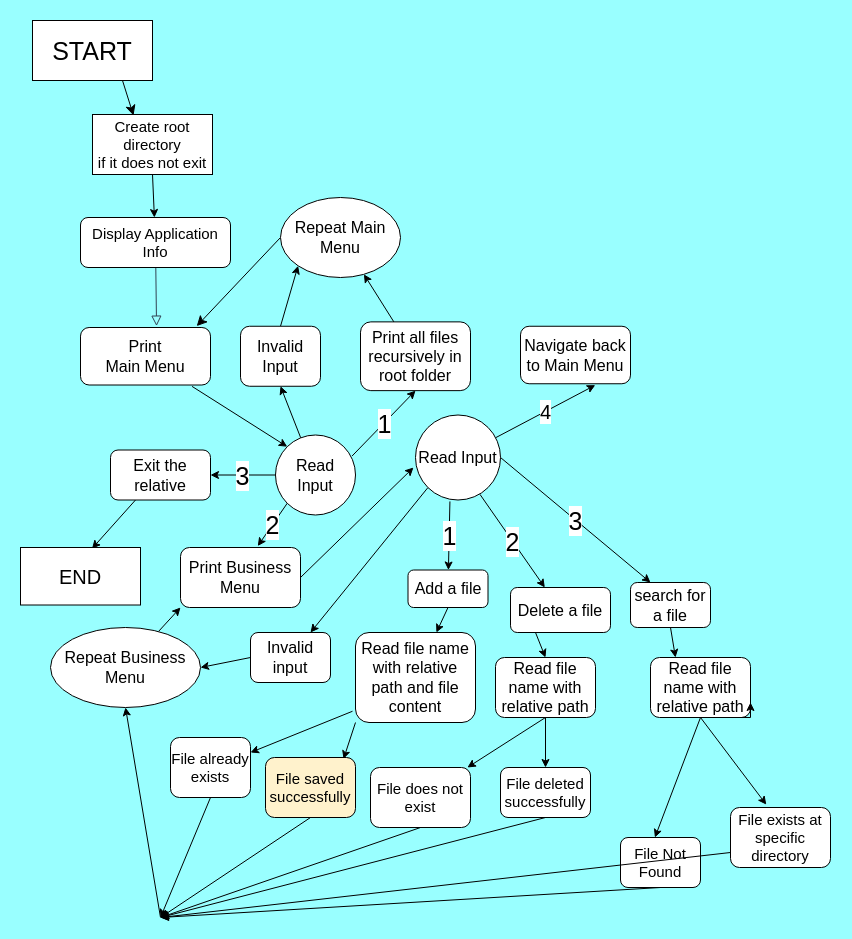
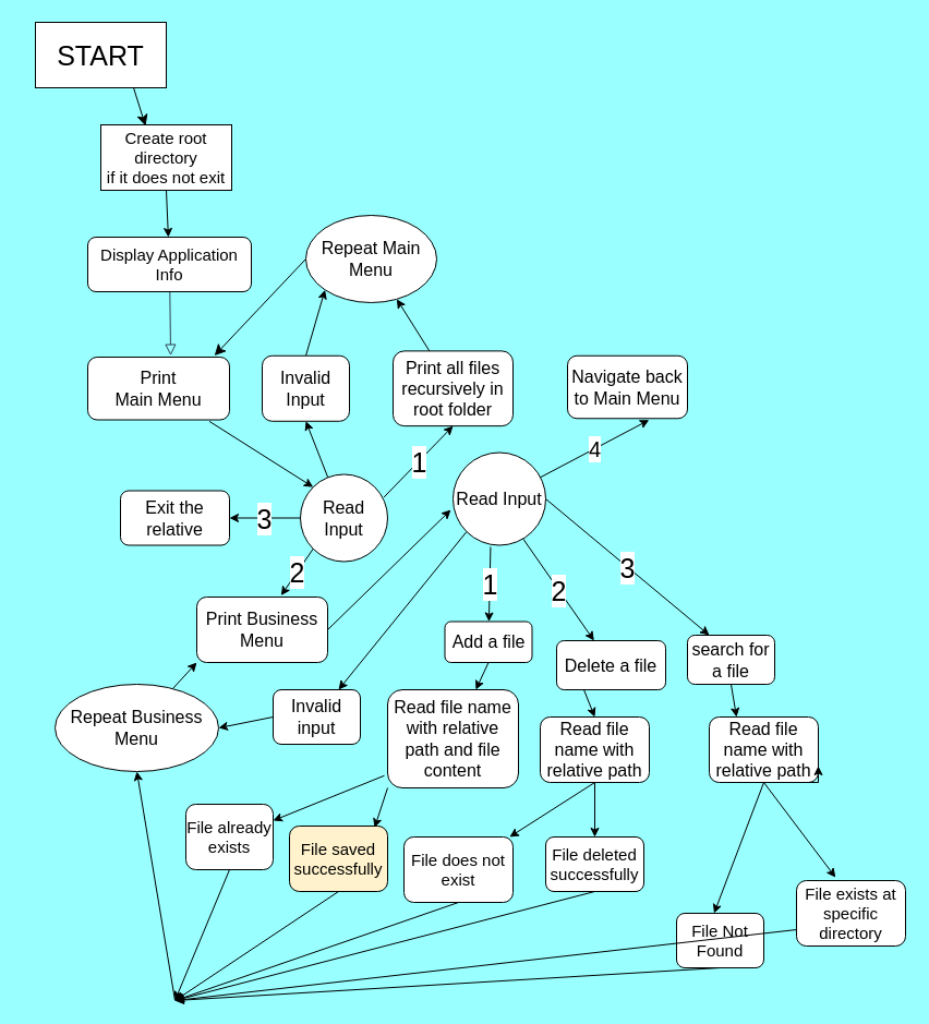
  <mxCell id="0" />
  <mxCell id="1" parent="0" />
  <mxCell id="2" value="" style="rounded=0;html=1;jettySize=auto;orthogonalLoop=1;fontSize=11;endArrow=block;endFill=0;endSize=8;strokeWidth=1;shadow=0;labelBackgroundColor=none;entryX=0.585;entryY=-0.024;entryDx=0;entryDy=0;entryPerimeter=0;targetPerimeterSpacing=8;fillColor=#647687;strokeColor=#314354;" parent="1" source="3" target="34" edge="1"><mxGeometry relative="1" as="geometry"><mxPoint x="150" y="167" as="targetPoint" /></mxGeometry></mxCell>
  <mxCell id="3" value="Display Application Info" style="rounded=1;whiteSpace=wrap;html=1;fontSize=15;glass=0;strokeWidth=1;shadow=0;" parent="1" vertex="1"><mxGeometry x="80" y="217" width="150" height="50" as="geometry" /></mxCell>
  <mxCell id="4" style="rounded=0;orthogonalLoop=1;jettySize=auto;html=1;exitX=0.858;exitY=1.024;exitDx=0;exitDy=0;entryX=0;entryY=0;entryDx=0;entryDy=0;exitPerimeter=0;" parent="1" source="34" target="9" edge="1"><mxGeometry relative="1" as="geometry"><mxPoint x="-170" y="287" as="targetPoint" /><mxPoint x="150" y="247" as="sourcePoint" /></mxGeometry></mxCell>
  <mxCell id="5" value="1" style="rounded=0;orthogonalLoop=1;jettySize=auto;html=1;exitX=0.957;exitY=0.263;exitDx=0;exitDy=0;entryX=0.5;entryY=1;entryDx=0;entryDy=0;exitPerimeter=0;fontSize=25;" parent="1" source="9" target="11" edge="1"><mxGeometry relative="1" as="geometry"><mxPoint x="-50" y="327" as="targetPoint" /></mxGeometry></mxCell>
  <mxCell id="6" value="3" style="rounded=0;orthogonalLoop=1;jettySize=auto;html=1;entryX=1;entryY=0.5;entryDx=0;entryDy=0;fontSize=25;" parent="1" source="9" target="13" edge="1"><mxGeometry relative="1" as="geometry"><mxPoint x="-80" y="377" as="targetPoint" /></mxGeometry></mxCell>
  <mxCell id="7" style="rounded=0;orthogonalLoop=1;jettySize=auto;html=1;entryX=0.5;entryY=1;entryDx=0;entryDy=0;" parent="1" source="9" target="58" edge="1"><mxGeometry relative="1" as="geometry" /></mxCell>
  <mxCell id="8" value="2" style="rounded=0;orthogonalLoop=1;jettySize=auto;html=1;exitX=0;exitY=1;exitDx=0;exitDy=0;entryX=0.644;entryY=-0.024;entryDx=0;entryDy=0;entryPerimeter=0;fontSize=25;" parent="1" source="9" target="36" edge="1"><mxGeometry relative="1" as="geometry" /></mxCell>
  <mxCell id="9" value="Read Input" style="ellipse;whiteSpace=wrap;html=1;aspect=fixed;fontSize=16;" parent="1" vertex="1"><mxGeometry x="275" y="434.5" width="80" height="80" as="geometry" /></mxCell>
  <mxCell id="10" value="" style="rounded=0;orthogonalLoop=1;jettySize=auto;html=1;" parent="1" source="11" target="53" edge="1"><mxGeometry relative="1" as="geometry" /></mxCell>
  <mxCell id="11" value="Print all files recursively in root folder" style="rounded=1;whiteSpace=wrap;html=1;fontSize=16;" parent="1" vertex="1"><mxGeometry x="360" y="321.38" width="110" height="68.75" as="geometry" /></mxCell>
- <mxCell id="12" style="rounded=0;orthogonalLoop=1;jettySize=auto;html=1;exitX=0.25;exitY=1;exitDx=0;exitDy=0;entryX=0.596;entryY=0.019;entryDx=0;entryDy=0;entryPerimeter=0;" parent="1" source="13" target="64" edge="1"><mxGeometry relative="1" as="geometry" /></mxCell>
  <mxCell id="13" value="Exit the relative" style="rounded=1;whiteSpace=wrap;html=1;fontSize=16;" parent="1" vertex="1"><mxGeometry x="110" y="449.5" width="100" height="50" as="geometry" /></mxCell>
  <mxCell id="14" value="1" style="rounded=0;orthogonalLoop=1;jettySize=auto;html=1;exitX=0.405;exitY=1.017;exitDx=0;exitDy=0;fontSize=25;exitPerimeter=0;" parent="1" source="19" target="38" edge="1"><mxGeometry relative="1" as="geometry"><mxPoint x="270" y="717" as="targetPoint" /></mxGeometry></mxCell>
  <mxCell id="15" value="2" style="rounded=0;orthogonalLoop=1;jettySize=auto;html=1;exitX=0.758;exitY=0.933;exitDx=0;exitDy=0;fontSize=25;exitPerimeter=0;" parent="1" source="19" target="40" edge="1"><mxGeometry relative="1" as="geometry" /></mxCell>
  <mxCell id="16" value="4" style="rounded=0;orthogonalLoop=1;jettySize=auto;html=1;entryX=0.68;entryY=1.024;entryDx=0;entryDy=0;entryPerimeter=0;fontSize=20;" parent="1" source="19" target="54" edge="1"><mxGeometry relative="1" as="geometry"><mxPoint x="510" y="457" as="targetPoint" /></mxGeometry></mxCell>
  <mxCell id="17" value="3" style="rounded=0;orthogonalLoop=1;jettySize=auto;html=1;exitX=1;exitY=0.5;exitDx=0;exitDy=0;entryX=0.25;entryY=0;entryDx=0;entryDy=0;fontSize=25;" parent="1" source="19" target="42" edge="1"><mxGeometry relative="1" as="geometry" /></mxCell>
  <mxCell id="18" style="rounded=0;orthogonalLoop=1;jettySize=auto;html=1;exitX=0;exitY=1;exitDx=0;exitDy=0;entryX=0.75;entryY=0;entryDx=0;entryDy=0;" parent="1" source="19" target="56" edge="1"><mxGeometry relative="1" as="geometry" /></mxCell>
  <mxCell id="19" value="Read Input" style="ellipse;whiteSpace=wrap;html=1;aspect=fixed;fontSize=16;" parent="1" vertex="1"><mxGeometry x="415" y="414.5" width="85" height="85" as="geometry" /></mxCell>
  <mxCell id="20" style="rounded=0;orthogonalLoop=1;jettySize=auto;html=1;exitX=0;exitY=1;exitDx=0;exitDy=0;entryX=0.867;entryY=0.024;entryDx=0;entryDy=0;entryPerimeter=0;" parent="1" source="22" target="26" edge="1"><mxGeometry relative="1" as="geometry" /></mxCell>
  <mxCell id="21" style="rounded=0;orthogonalLoop=1;jettySize=auto;html=1;exitX=-0.025;exitY=0.875;exitDx=0;exitDy=0;entryX=1;entryY=0.25;entryDx=0;entryDy=0;exitPerimeter=0;" parent="1" source="22" target="24" edge="1"><mxGeometry relative="1" as="geometry" /></mxCell>
  <mxCell id="22" value="Read file name with relative path and file content" style="rounded=1;whiteSpace=wrap;html=1;fontSize=16;" parent="1" vertex="1"><mxGeometry x="355" y="632" width="120" height="90" as="geometry" /></mxCell>
  <mxCell id="23" style="rounded=0;orthogonalLoop=1;jettySize=auto;html=1;exitX=0.5;exitY=1;exitDx=0;exitDy=0;" parent="1" source="24" edge="1"><mxGeometry relative="1" as="geometry"><mxPoint x="160" y="917" as="targetPoint" /></mxGeometry></mxCell>
  <mxCell id="24" value="File already exists" style="rounded=1;whiteSpace=wrap;html=1;fontSize=15;" parent="1" vertex="1"><mxGeometry x="170" y="737" width="80" height="60" as="geometry" /></mxCell>
  <mxCell id="25" style="rounded=0;orthogonalLoop=1;jettySize=auto;html=1;exitX=0.5;exitY=1;exitDx=0;exitDy=0;" parent="1" source="26" edge="1"><mxGeometry relative="1" as="geometry"><mxPoint x="160" y="917" as="targetPoint" /></mxGeometry></mxCell>
  <mxCell id="26" value="File saved successfully" style="rounded=1;whiteSpace=wrap;html=1;fontSize=15;fillColor=#fff2cc;" parent="1" vertex="1"><mxGeometry x="265" y="757" width="90" height="60" as="geometry" /></mxCell>
  <mxCell id="27" style="rounded=0;orthogonalLoop=1;jettySize=auto;html=1;exitX=0.5;exitY=1;exitDx=0;exitDy=0;entryX=0.5;entryY=0;entryDx=0;entryDy=0;" parent="1" source="29" target="31" edge="1"><mxGeometry relative="1" as="geometry" /></mxCell>
  <mxCell id="28" style="rounded=0;orthogonalLoop=1;jettySize=auto;html=1;exitX=0.5;exitY=1;exitDx=0;exitDy=0;" parent="1" source="29" target="33" edge="1"><mxGeometry relative="1" as="geometry" /></mxCell>
  <mxCell id="29" value="Read file name with relative path" style="rounded=1;whiteSpace=wrap;html=1;fontSize=16;" parent="1" vertex="1"><mxGeometry x="495" y="657" width="100" height="60" as="geometry" /></mxCell>
  <mxCell id="30" style="rounded=0;orthogonalLoop=1;jettySize=auto;html=1;exitX=0.5;exitY=1;exitDx=0;exitDy=0;" parent="1" source="31" edge="1"><mxGeometry relative="1" as="geometry"><mxPoint x="160" y="917" as="targetPoint" /></mxGeometry></mxCell>
  <mxCell id="31" value="File deleted successfully" style="rounded=1;whiteSpace=wrap;html=1;fontSize=15;" parent="1" vertex="1"><mxGeometry x="500" y="767" width="90" height="50" as="geometry" /></mxCell>
  <mxCell id="32" style="rounded=0;orthogonalLoop=1;jettySize=auto;html=1;exitX=0.5;exitY=1;exitDx=0;exitDy=0;" parent="1" source="33" edge="1"><mxGeometry relative="1" as="geometry"><mxPoint x="160" y="917" as="targetPoint" /></mxGeometry></mxCell>
  <mxCell id="33" value="File does not exist" style="rounded=1;whiteSpace=wrap;html=1;fontSize=15;" parent="1" vertex="1"><mxGeometry x="370" y="767" width="100" height="60" as="geometry" /></mxCell>
  <mxCell id="34" value="&lt;div style=&quot;font-size: 16px;&quot;&gt;Print&lt;/div&gt;&lt;div style=&quot;font-size: 16px;&quot;&gt;Main Menu&lt;/div&gt;" style="rounded=1;whiteSpace=wrap;html=1;fontSize=16;" parent="1" vertex="1"><mxGeometry x="80" y="327" width="130" height="57.5" as="geometry" /></mxCell>
  <mxCell id="35" style="rounded=0;orthogonalLoop=1;jettySize=auto;html=1;exitX=1;exitY=0.5;exitDx=0;exitDy=0;entryX=-0.024;entryY=0.618;entryDx=0;entryDy=0;entryPerimeter=0;" parent="1" source="36" target="19" edge="1"><mxGeometry relative="1" as="geometry" /></mxCell>
  <mxCell id="36" value="&lt;div style=&quot;font-size: 16px;&quot;&gt;Print Business&lt;/div&gt;&lt;div style=&quot;font-size: 16px;&quot;&gt;Menu&lt;br style=&quot;font-size: 16px;&quot;&gt;&lt;/div&gt;" style="rounded=1;whiteSpace=wrap;html=1;fontSize=16;" parent="1" vertex="1"><mxGeometry x="180" y="547" width="120" height="60" as="geometry" /></mxCell>
  <mxCell id="37" style="rounded=0;orthogonalLoop=1;jettySize=auto;html=1;exitX=0.5;exitY=1;exitDx=0;exitDy=0;" parent="1" source="38" target="22" edge="1"><mxGeometry relative="1" as="geometry"><mxPoint x="440" y="617" as="sourcePoint" /></mxGeometry></mxCell>
  <mxCell id="38" value="Add a file" style="rounded=1;whiteSpace=wrap;html=1;fontSize=16;" parent="1" vertex="1"><mxGeometry x="407.5" y="569.5" width="80" height="37.5" as="geometry" /></mxCell>
  <mxCell id="39" style="rounded=0;orthogonalLoop=1;jettySize=auto;html=1;exitX=0.25;exitY=1;exitDx=0;exitDy=0;entryX=0.5;entryY=0;entryDx=0;entryDy=0;" parent="1" source="40" target="29" edge="1"><mxGeometry relative="1" as="geometry"><mxPoint x="354" y="837" as="targetPoint" /></mxGeometry></mxCell>
  <mxCell id="40" value="Delete a file" style="rounded=1;whiteSpace=wrap;html=1;fontSize=16;" parent="1" vertex="1"><mxGeometry x="510" y="587" width="100" height="45" as="geometry" /></mxCell>
  <mxCell id="41" style="rounded=0;orthogonalLoop=1;jettySize=auto;html=1;exitX=0.5;exitY=1;exitDx=0;exitDy=0;entryX=0.25;entryY=0;entryDx=0;entryDy=0;" parent="1" source="42" target="45" edge="1"><mxGeometry relative="1" as="geometry" /></mxCell>
  <mxCell id="42" value="search for a file" style="rounded=1;whiteSpace=wrap;html=1;fontSize=16;" parent="1" vertex="1"><mxGeometry x="630" y="582" width="80" height="45" as="geometry" /></mxCell>
  <mxCell id="43" style="rounded=0;orthogonalLoop=1;jettySize=auto;html=1;exitX=0.5;exitY=1;exitDx=0;exitDy=0;entryX=0.43;entryY=0;entryDx=0;entryDy=0;entryPerimeter=0;" parent="1" source="45" target="47" edge="1"><mxGeometry relative="1" as="geometry"><mxPoint x="630" y="947" as="targetPoint" /></mxGeometry></mxCell>
  <mxCell id="44" style="rounded=0;orthogonalLoop=1;jettySize=auto;html=1;exitX=0.5;exitY=1;exitDx=0;exitDy=0;entryX=0.358;entryY=-0.048;entryDx=0;entryDy=0;entryPerimeter=0;" parent="1" source="45" target="49" edge="1"><mxGeometry relative="1" as="geometry"><mxPoint x="690" y="927" as="targetPoint" /></mxGeometry></mxCell>
  <mxCell id="45" value="Read file name with relative path" style="rounded=1;whiteSpace=wrap;html=1;fontSize=16;" parent="1" vertex="1"><mxGeometry x="650" y="657" width="100" height="60" as="geometry" /></mxCell>
  <mxCell id="46" style="rounded=0;orthogonalLoop=1;jettySize=auto;html=1;exitX=0.5;exitY=1;exitDx=0;exitDy=0;" parent="1" source="47" edge="1"><mxGeometry relative="1" as="geometry"><mxPoint x="160" y="917" as="targetPoint" /></mxGeometry></mxCell>
  <mxCell id="47" value="File Not Found" style="rounded=1;whiteSpace=wrap;html=1;fontSize=15;" parent="1" vertex="1"><mxGeometry x="620" y="837" width="80" height="50" as="geometry" /></mxCell>
  <mxCell id="48" style="rounded=0;orthogonalLoop=1;jettySize=auto;html=1;exitX=0;exitY=0.75;exitDx=0;exitDy=0;" parent="1" source="49" edge="1"><mxGeometry relative="1" as="geometry"><mxPoint x="160" y="917" as="targetPoint" /></mxGeometry></mxCell>
  <mxCell id="49" value="File exists at specific directory" style="rounded=1;whiteSpace=wrap;html=1;fontSize=15;" parent="1" vertex="1"><mxGeometry x="730" y="807" width="100" height="60" as="geometry" /></mxCell>
  <mxCell id="50" style="rounded=0;orthogonalLoop=1;jettySize=auto;html=1;entryX=0;entryY=1;entryDx=0;entryDy=0;" parent="1" source="51" target="36" edge="1"><mxGeometry relative="1" as="geometry"><mxPoint x="190" y="587" as="targetPoint" /></mxGeometry></mxCell>
  <mxCell id="51" value="Repeat Business Menu" style="ellipse;whiteSpace=wrap;html=1;fontSize=16;" parent="1" vertex="1"><mxGeometry x="50" y="627" width="150" height="80" as="geometry" /></mxCell>
  <mxCell id="52" style="rounded=0;orthogonalLoop=1;jettySize=auto;html=1;exitX=0;exitY=0.5;exitDx=0;exitDy=0;entryX=0.894;entryY=-0.024;entryDx=0;entryDy=0;entryPerimeter=0;endSize=8;" parent="1" source="53" target="34" edge="1"><mxGeometry relative="1" as="geometry"><mxPoint x="190" y="317" as="targetPoint" /></mxGeometry></mxCell>
  <mxCell id="53" value="Repeat Main Menu" style="ellipse;whiteSpace=wrap;html=1;fontSize=16;" parent="1" vertex="1"><mxGeometry x="280" y="197" width="120" height="80" as="geometry" /></mxCell>
  <mxCell id="54" value="Navigate back to Main Menu" style="rounded=1;whiteSpace=wrap;html=1;fontSize=16;" parent="1" vertex="1"><mxGeometry x="520" y="325.75" width="110" height="57.5" as="geometry" /></mxCell>
  <mxCell id="55" style="rounded=0;orthogonalLoop=1;jettySize=auto;html=1;exitX=0;exitY=0.5;exitDx=0;exitDy=0;" parent="1" source="56" edge="1"><mxGeometry relative="1" as="geometry"><mxPoint x="200" y="667" as="targetPoint" /></mxGeometry></mxCell>
  <mxCell id="56" value="Invalid input" style="rounded=1;whiteSpace=wrap;html=1;fontSize=16;" parent="1" vertex="1"><mxGeometry x="250" y="632" width="80" height="50" as="geometry" /></mxCell>
  <mxCell id="57" style="rounded=0;orthogonalLoop=1;jettySize=auto;html=1;exitX=0.5;exitY=0;exitDx=0;exitDy=0;entryX=0;entryY=1;entryDx=0;entryDy=0;" parent="1" source="58" target="53" edge="1"><mxGeometry relative="1" as="geometry"><mxPoint x="300" y="237" as="targetPoint" /></mxGeometry></mxCell>
  <mxCell id="58" value="Invalid Input" style="rounded=1;whiteSpace=wrap;html=1;fontSize=16;" parent="1" vertex="1"><mxGeometry x="240" y="325.75" width="80" height="60" as="geometry" /></mxCell>
  <mxCell id="59" style="edgeStyle=orthogonalEdgeStyle;rounded=0;orthogonalLoop=1;jettySize=auto;html=1;exitX=0.5;exitY=1;exitDx=0;exitDy=0;" parent="1" source="31" target="31" edge="1"><mxGeometry relative="1" as="geometry" /></mxCell>
  <mxCell id="60" style="edgeStyle=orthogonalEdgeStyle;rounded=0;orthogonalLoop=1;jettySize=auto;html=1;exitX=0.75;exitY=1;exitDx=0;exitDy=0;entryX=1;entryY=0.75;entryDx=0;entryDy=0;" parent="1" source="45" target="45" edge="1"><mxGeometry relative="1" as="geometry" /></mxCell>
  <mxCell id="61" value="" style="endArrow=classic;html=1;rounded=0;entryX=0.5;entryY=1;entryDx=0;entryDy=0;" parent="1" target="51" edge="1"><mxGeometry width="50" height="50" relative="1" as="geometry"><mxPoint x="160" y="917" as="sourcePoint" /><mxPoint x="310" y="787" as="targetPoint" /></mxGeometry></mxCell>
  <mxCell id="62" style="rounded=0;orthogonalLoop=1;jettySize=auto;html=1;exitX=0.75;exitY=1;exitDx=0;exitDy=0;endSize=8;entryX=0.342;entryY=0.017;entryDx=0;entryDy=0;entryPerimeter=0;" parent="1" source="63" target="66" edge="1"><mxGeometry relative="1" as="geometry"><mxPoint x="210" y="95" as="targetPoint" /></mxGeometry></mxCell>
  <mxCell id="63" value="START" style="rounded=0;whiteSpace=wrap;html=1;fontSize=25;" parent="1" vertex="1"><mxGeometry x="32" y="20" width="120" height="60" as="geometry" /></mxCell>
- <mxCell id="64" value="END" style="rounded=0;whiteSpace=wrap;html=1;fontSize=20;" parent="1" vertex="1"><mxGeometry x="20" y="547" width="120" height="57.5" as="geometry" /></mxCell>
  <mxCell id="65" style="rounded=0;orthogonalLoop=1;jettySize=auto;html=1;exitX=0.5;exitY=1;exitDx=0;exitDy=0;" edge="1" parent="1" source="66" target="3"><mxGeometry relative="1" as="geometry" /></mxCell>
  <mxCell id="66" value="Create root directory&lt;br style=&quot;font-size: 15px;&quot;&gt;if it does not exit" style="whiteSpace=wrap;html=1;fontSize=15;" vertex="1" parent="1"><mxGeometry x="92" y="114" width="120" height="60" as="geometry" /></mxCell>
